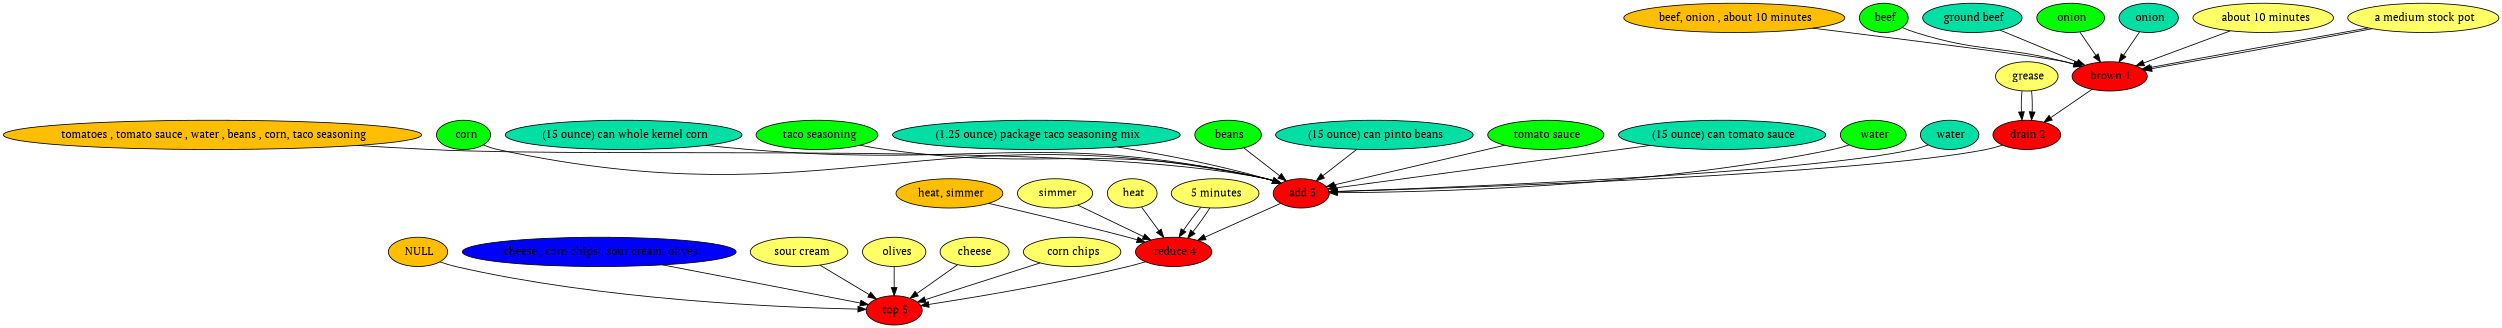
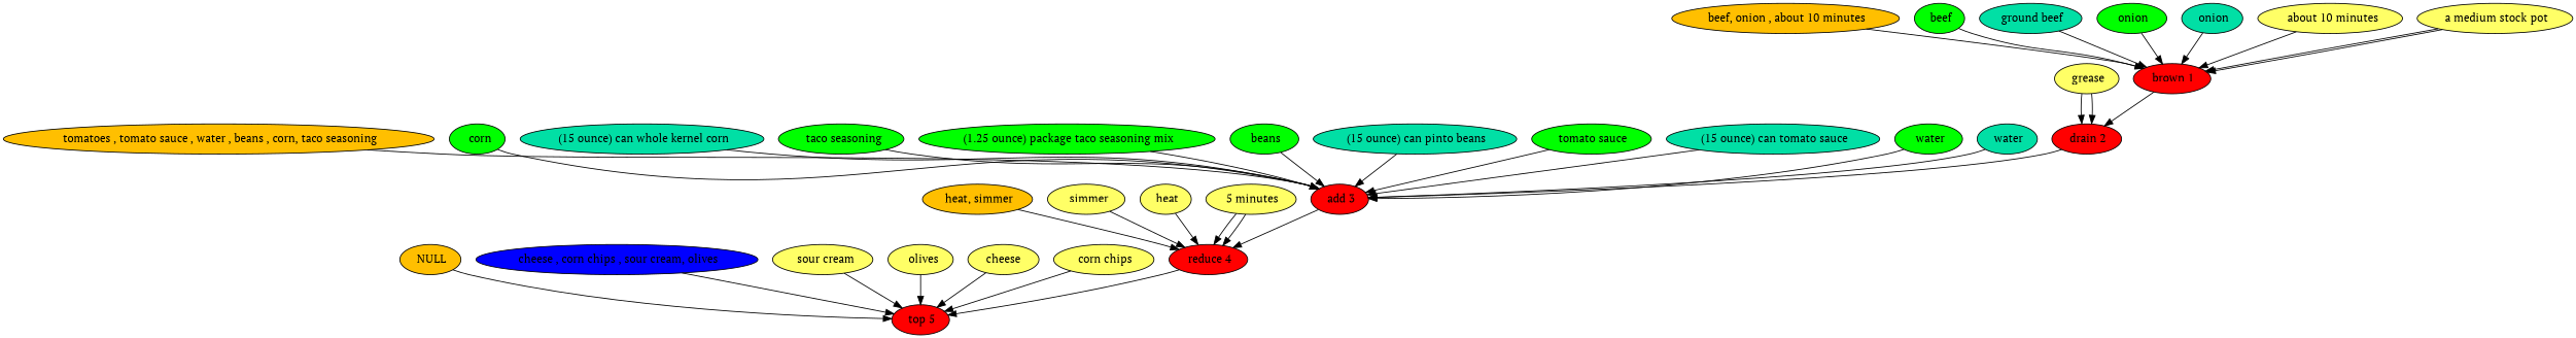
  digraph {
    fontname="PT Serif"
    node [fillcolor="#ffff66" fontname="PT Serif" style=filled]
    edge [fontname="PT Serif"]
    " brown 1" [fillcolor=red]
    " drain 2" [fillcolor=red]
    " add 3" [fillcolor=red]
    " beef, onion , about 10 minutes" [fillcolor="#FFBF00"]
    " beef" [fillcolor=green]
    " ground beef" [fillcolor="#01DFA5"]
    "  onion " [fillcolor=green]
    " onion" [fillcolor="#01DFA5"]
    "  about 10 minutes"
    " a medium stock pot"
    " reduce 4" [fillcolor=red]
    " grease"
    " top 5" [fillcolor=red]
    " tomatoes , tomato sauce , water , beans , corn, taco seasoning" [fillcolor="#FFBF00"]
    "  corn" [fillcolor=green]
    " (15 ounce) can whole kernel corn" [fillcolor="#01DFA5"]
    "  taco seasoning" [fillcolor=green]
-   " (1.25 ounce) package taco seasoning mix" [fillcolor="#01DFA5"]
+   " (1.25 ounce) package taco seasoning mix" [fillcolor=green]
    "  beans " [fillcolor=green]
    " (15 ounce) can pinto beans" [fillcolor="#01DFA5"]
    "  tomato sauce " [fillcolor=green]
    " (15 ounce) can tomato sauce" [fillcolor="#01DFA5"]
    "  water " [fillcolor=green]
    " water" [fillcolor="#01DFA5"]
    " heat, simmer" [fillcolor="#FFBF00"]
    "  simmer"
    " heat"
    " 5 minutes"
    " NULL" [fillcolor="#FFBF00"]
    " cheese , corn chips , sour cream, olives" [fillcolor="#0000ff"]
    "  sour cream"
    "  olives"
    " cheese "
    "  corn chips "
    " brown 1" -> " drain 2"
    " drain 2" -> " add 3"
    " add 3" -> " reduce 4"
    " beef, onion , about 10 minutes" -> " brown 1"
    " beef" -> " brown 1"
    " ground beef" -> " brown 1"
    "  onion " -> " brown 1"
    " onion" -> " brown 1"
    "  about 10 minutes" -> " brown 1"
    " a medium stock pot" -> " brown 1"
    " a medium stock pot" -> " brown 1"
    " reduce 4" -> " top 5"
    " grease" -> " drain 2"
    " grease" -> " drain 2"
    " tomatoes , tomato sauce , water , beans , corn, taco seasoning" -> " add 3"
    "  corn" -> " add 3"
    " (15 ounce) can whole kernel corn" -> " add 3"
    "  taco seasoning" -> " add 3"
    " (1.25 ounce) package taco seasoning mix" -> " add 3"
    "  beans " -> " add 3"
    " (15 ounce) can pinto beans" -> " add 3"
    "  tomato sauce " -> " add 3"
    " (15 ounce) can tomato sauce" -> " add 3"
    "  water " -> " add 3"
    " water" -> " add 3"
    " heat, simmer" -> " reduce 4"
    "  simmer" -> " reduce 4"
    " heat" -> " reduce 4"
    " 5 minutes" -> " reduce 4"
    " 5 minutes" -> " reduce 4"
    " NULL" -> " top 5"
    " cheese , corn chips , sour cream, olives" -> " top 5"
    "  sour cream" -> " top 5"
    "  olives" -> " top 5"
    " cheese " -> " top 5"
    "  corn chips " -> " top 5"
  }
